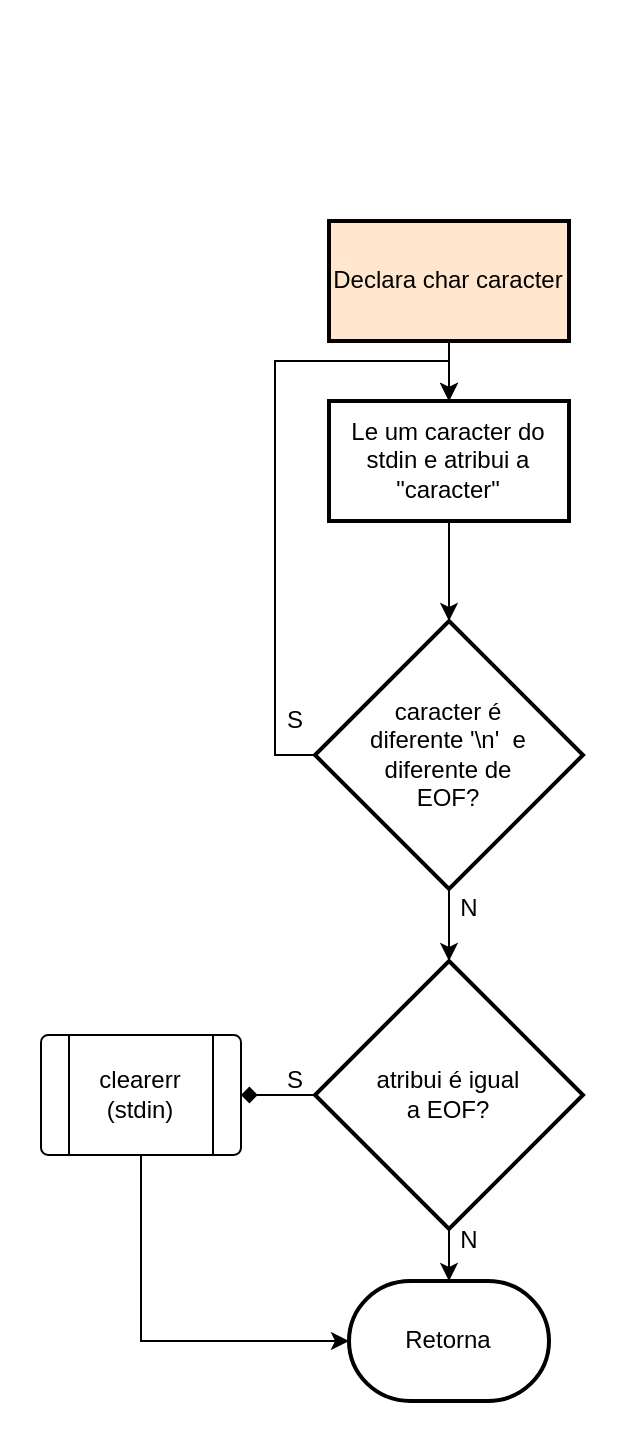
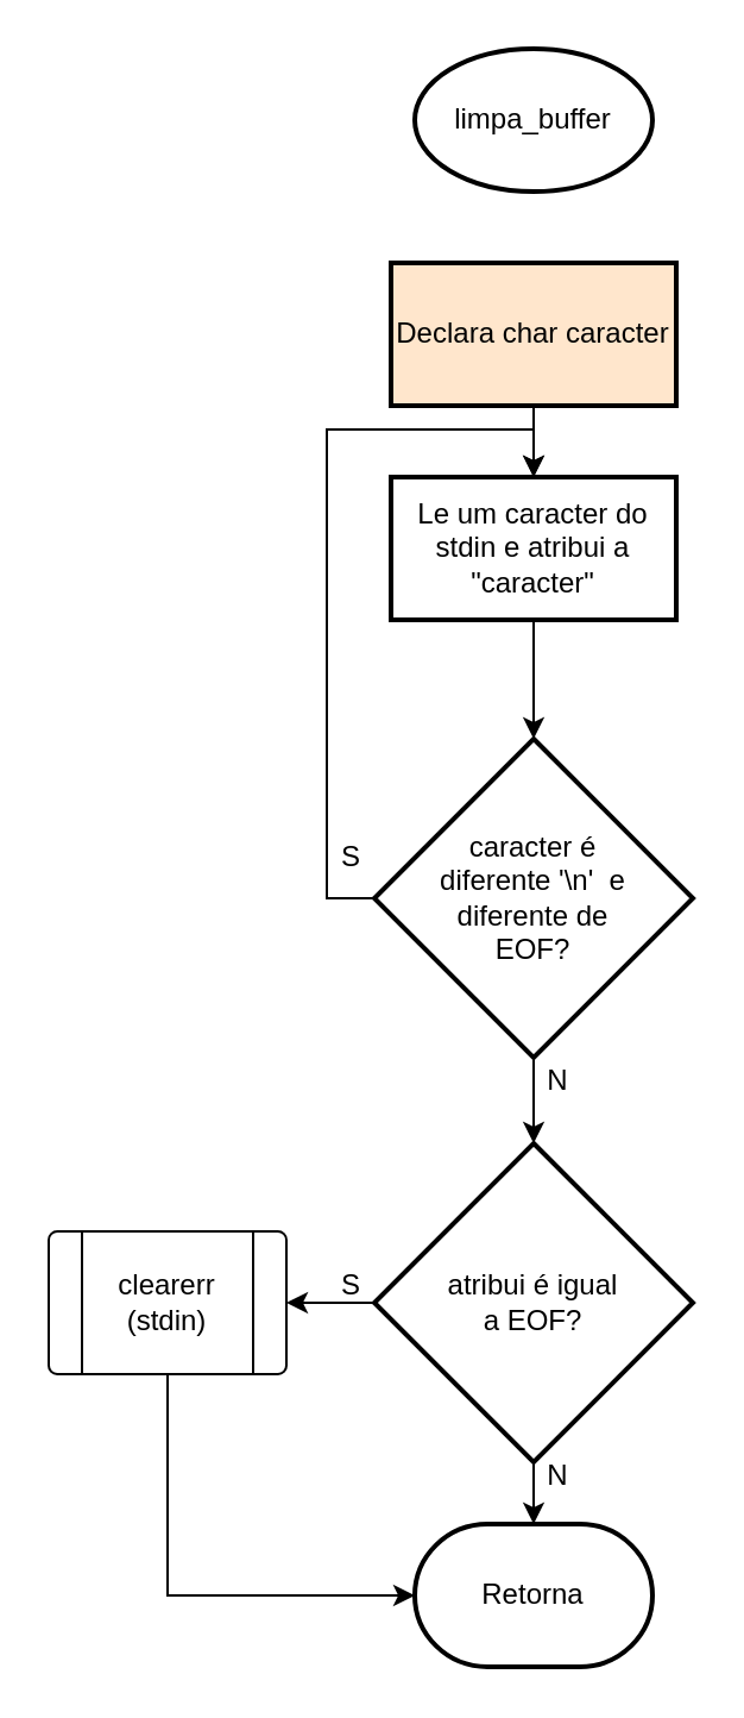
  <mxCell id="0" />
  <mxCell id="1" parent="0" />
+ <mxCell id="2" value="limpa_buffer" style="strokeWidth=2;html=1;shape=mxgraph.flowchart.start_1;whiteSpace=wrap;" parent="1" vertex="1"><mxGeometry x="174" y="20" width="100" height="60" as="geometry" /></mxCell>
  <mxCell id="3" value="" style="edgeStyle=orthogonalEdgeStyle;rounded=0;orthogonalLoop=1;jettySize=auto;html=1;" parent="1" source="4" target="6" edge="1"><mxGeometry relative="1" as="geometry" /></mxCell>
  <mxCell id="4" value="Declara char caracter" style="whiteSpace=wrap;html=1;strokeWidth=2;fillColor=#ffe6cc;" parent="1" vertex="1"><mxGeometry x="164" y="110" width="120" height="60" as="geometry" /></mxCell>
  <mxCell id="5" value="" style="edgeStyle=orthogonalEdgeStyle;rounded=0;orthogonalLoop=1;jettySize=auto;html=1;" parent="1" source="6" target="9" edge="1"><mxGeometry relative="1" as="geometry" /></mxCell>
  <mxCell id="6" value="Le um caracter do stdin e atribui a &quot;caracter&quot;" style="whiteSpace=wrap;html=1;strokeWidth=2;" parent="1" vertex="1"><mxGeometry x="164" y="200" width="120" height="60" as="geometry" /></mxCell>
  <mxCell id="7" style="edgeStyle=orthogonalEdgeStyle;rounded=0;orthogonalLoop=1;jettySize=auto;html=1;exitX=0;exitY=0.5;exitDx=0;exitDy=0;entryX=0.5;entryY=0;entryDx=0;entryDy=0;" parent="1" source="9" target="6" edge="1"><mxGeometry relative="1" as="geometry"><Array as="points"><mxPoint x="137" y="377" /><mxPoint x="137" y="180" /><mxPoint x="224" y="180" /></Array></mxGeometry></mxCell>
  <mxCell id="8" value="" style="edgeStyle=orthogonalEdgeStyle;rounded=0;orthogonalLoop=1;jettySize=auto;html=1;" parent="1" source="9" target="13" edge="1"><mxGeometry relative="1" as="geometry" /></mxCell>
  <mxCell id="9" value="caracter é &lt;br&gt;diferente '\n'&amp;nbsp; e&lt;br&gt;diferente de &lt;br&gt;EOF?" style="rhombus;whiteSpace=wrap;html=1;strokeWidth=2;" parent="1" vertex="1"><mxGeometry x="157" y="310" width="134" height="134" as="geometry" /></mxCell>
  <mxCell id="10" value="N" style="text;html=1;align=center;verticalAlign=middle;resizable=0;points=[];autosize=1;strokeColor=none;fillColor=none;" parent="1" vertex="1"><mxGeometry x="224" y="444" width="20" height="20" as="geometry" /></mxCell>
  <mxCell id="11" style="edgeStyle=orthogonalEdgeStyle;rounded=0;orthogonalLoop=1;jettySize=auto;html=1;exitX=0.5;exitY=1;exitDx=0;exitDy=0;entryX=0.5;entryY=0;entryDx=0;entryDy=0;entryPerimeter=0;" parent="1" source="13" target="14" edge="1"><mxGeometry relative="1" as="geometry" /></mxCell>
- <mxCell id="12" style="edgeStyle=orthogonalEdgeStyle;rounded=0;orthogonalLoop=1;jettySize=auto;html=1;exitX=0;exitY=0.5;exitDx=0;exitDy=0;entryX=1;entryY=0.5;entryDx=0;entryDy=0;endArrow=diamond;" parent="1" source="13" target="17" edge="1"><mxGeometry relative="1" as="geometry" /></mxCell>
+ <mxCell id="12" style="edgeStyle=orthogonalEdgeStyle;rounded=0;orthogonalLoop=1;jettySize=auto;html=1;exitX=0;exitY=0.5;exitDx=0;exitDy=0;entryX=1;entryY=0.5;entryDx=0;entryDy=0;" parent="1" source="13" target="17" edge="1"><mxGeometry relative="1" as="geometry" /></mxCell>
  <mxCell id="13" value="atribui é igual&lt;br&gt;a EOF?" style="rhombus;whiteSpace=wrap;html=1;strokeWidth=2;" parent="1" vertex="1"><mxGeometry x="157" y="480" width="134" height="134" as="geometry" /></mxCell>
  <mxCell id="14" value="Retorna" style="strokeWidth=2;html=1;shape=mxgraph.flowchart.terminator;whiteSpace=wrap;" parent="1" vertex="1"><mxGeometry x="174" y="640" width="100" height="60" as="geometry" /></mxCell>
  <mxCell id="15" value="N" style="text;html=1;align=center;verticalAlign=middle;resizable=0;points=[];autosize=1;strokeColor=none;fillColor=none;" parent="1" vertex="1"><mxGeometry x="224" y="610" width="20" height="20" as="geometry" /></mxCell>
  <mxCell id="16" style="edgeStyle=orthogonalEdgeStyle;rounded=0;orthogonalLoop=1;jettySize=auto;html=1;exitX=0.5;exitY=1;exitDx=0;exitDy=0;entryX=0;entryY=0.5;entryDx=0;entryDy=0;entryPerimeter=0;" parent="1" source="17" target="14" edge="1"><mxGeometry relative="1" as="geometry" /></mxCell>
  <mxCell id="17" value="clearerr&lt;br&gt;(stdin)" style="verticalLabelPosition=middle;verticalAlign=middle;html=1;shape=process;whiteSpace=wrap;rounded=1;size=0.14;arcSize=6;labelPosition=center;align=center;" parent="1" vertex="1"><mxGeometry x="20" y="517" width="100" height="60" as="geometry" /></mxCell>
  <mxCell id="18" value="S" style="text;html=1;align=center;verticalAlign=middle;resizable=0;points=[];autosize=1;strokeColor=none;fillColor=none;" parent="1" vertex="1"><mxGeometry x="137" y="530" width="20" height="20" as="geometry" /></mxCell>
  <mxCell id="19" value="S" style="text;html=1;align=center;verticalAlign=middle;resizable=0;points=[];autosize=1;strokeColor=none;fillColor=none;" vertex="1" parent="1"><mxGeometry x="137" y="350" width="20" height="20" as="geometry" /></mxCell>
